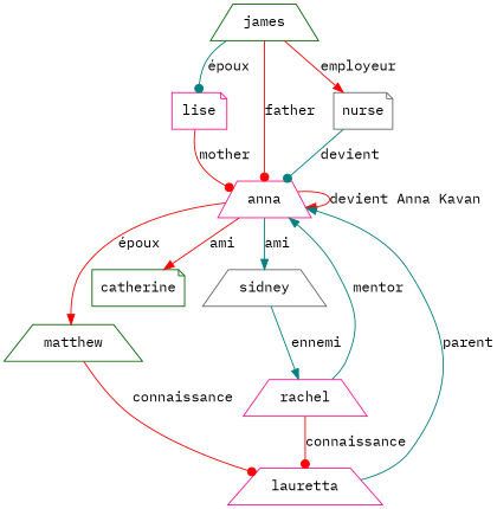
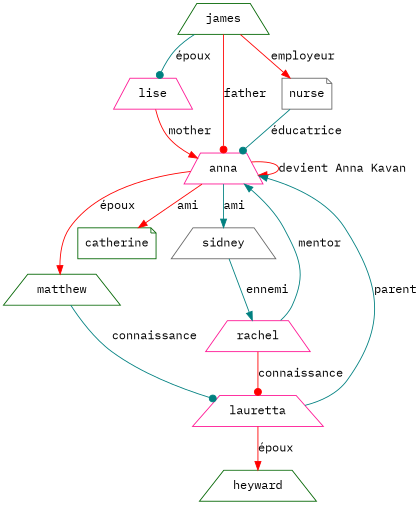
  digraph {
    fontname="IBM Plex Mono"
    node [color=deeppink fontname="IBM Plex Mono" shape=trapezium]
    edge [arrowhead=normal color=red fontname="IBM Plex Mono"]
-   lise [shape=note]
+   lise
    james [color=darkgreen]
    anna
    nurse [color=gray40 shape=note]
    sidney [color=gray40]
    catherine [color=darkgreen shape=note]
    matthew [color=darkgreen]
    rachel
    lauretta
-   lise -> anna [arrowhead=dot label=mother]
+   heyward [color=darkgreen]
+   lise -> anna [label=mother]
    james -> lise [arrowhead=dot color=teal label="époux"]
    james -> anna [arrowhead=dot label=father]
    james -> nurse [label=employeur]
    anna -> anna [label="devient Anna Kavan"]
    anna -> sidney [color=teal label=ami]
    anna -> catherine [label=ami]
    anna -> matthew [label="époux"]
-   nurse -> anna [arrowhead=dot color=teal label=devient]
+   nurse -> anna [arrowhead=dot color=teal label="éducatrice"]
    sidney -> rachel [color=teal label=ennemi]
-   matthew -> lauretta [arrowhead=dot label=connaissance]
+   matthew -> lauretta [arrowhead=dot color=teal label=connaissance]
    rachel -> anna [color=teal label=mentor]
    rachel -> lauretta [arrowhead=dot label=connaissance]
    lauretta -> anna [color=teal label=parent]
+   lauretta -> heyward [label="époux"]
  }
